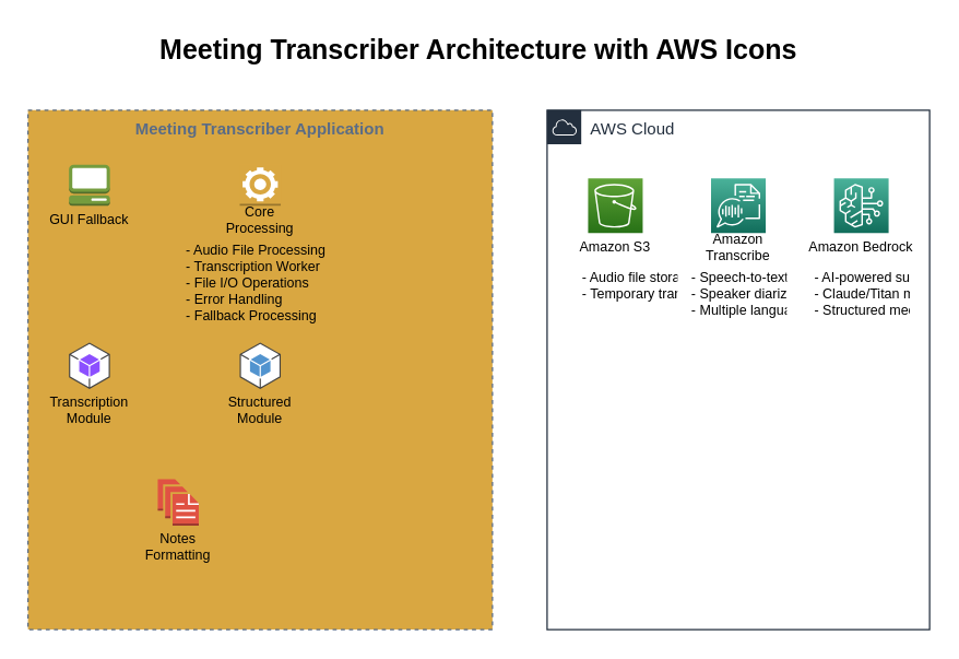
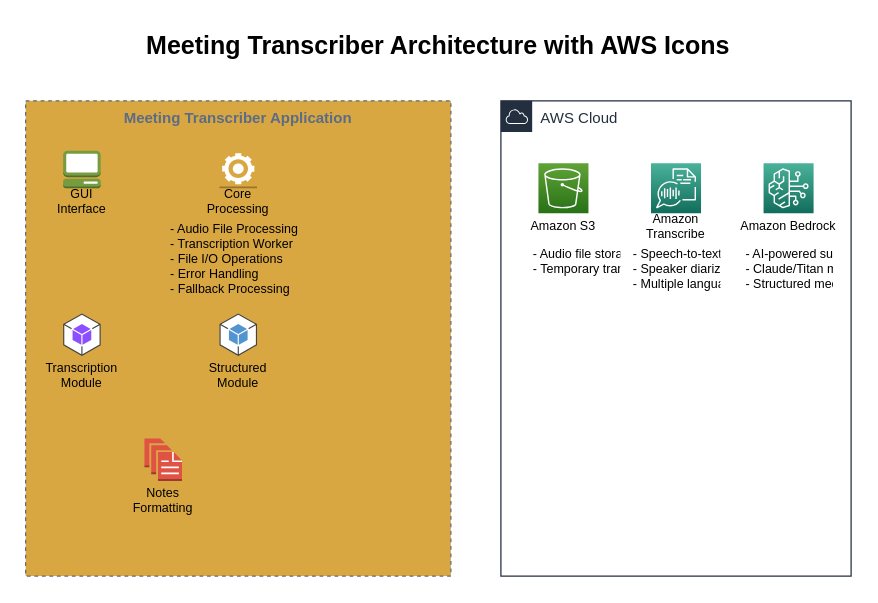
  <mxCell id="0" />
  <mxCell id="1" parent="0" />
  <mxCell id="2" value="Meeting Transcriber Architecture with AWS Icons" style="text;html=1;strokeColor=none;fillColor=none;align=center;verticalAlign=middle;whiteSpace=wrap;rounded=0;fontSize=20;fontStyle=1" vertex="1" parent="1"><mxGeometry x="50" y="20" width="600" height="30" as="geometry" /></mxCell>
  <mxCell id="3" value="AWS Cloud" style="points=[[0,0],[0.25,0],[0.5,0],[0.75,0],[1,0],[1,0.25],[1,0.5],[1,0.75],[1,1],[0.75,1],[0.5,1],[0.25,1],[0,1],[0,0.75],[0,0.5],[0,0.25]];outlineConnect=0;gradientColor=none;html=1;whiteSpace=wrap;fontSize=12;fontStyle=0;container=1;pointerEvents=0;collapsible=0;recursiveResize=0;shape=mxgraph.aws4.group;grIcon=mxgraph.aws4.group_aws_cloud;strokeColor=#232F3E;fillColor=none;verticalAlign=top;align=left;spacingLeft=30;fontColor=#232F3E;dashed=0;" vertex="1" parent="1"><mxGeometry x="400" y="80" width="280" height="380" as="geometry" /></mxCell>
  <mxCell id="4" value="" style="sketch=0;points=[[0,0,0],[0.25,0,0],[0.5,0,0],[0.75,0,0],[1,0,0],[0,1,0],[0.25,1,0],[0.5,1,0],[0.75,1,0],[1,1,0],[0,0.25,0],[0,0.5,0],[0,0.75,0],[1,0.25,0],[1,0.5,0],[1,0.75,0]];outlineConnect=0;fontColor=#232F3E;gradientColor=#60A337;gradientDirection=north;fillColor=#277116;strokeColor=#ffffff;dashed=0;verticalLabelPosition=bottom;verticalAlign=top;align=center;html=1;fontSize=12;fontStyle=0;aspect=fixed;shape=mxgraph.aws4.resourceIcon;resIcon=mxgraph.aws4.s3;" vertex="1" parent="3"><mxGeometry x="30" y="50" width="40" height="40" as="geometry" /></mxCell>
  <mxCell id="5" value="Amazon S3" style="text;html=1;strokeColor=none;fillColor=none;align=center;verticalAlign=middle;whiteSpace=wrap;rounded=0;fontSize=10;" vertex="1" parent="3"><mxGeometry x="20" y="90" width="60" height="20" as="geometry" /></mxCell>
  <mxCell id="6" value="" style="sketch=0;points=[[0,0,0],[0.25,0,0],[0.5,0,0],[0.75,0,0],[1,0,0],[0,1,0],[0.25,1,0],[0.5,1,0],[0.75,1,0],[1,1,0],[0,0.25,0],[0,0.5,0],[0,0.75,0],[1,0.25,0],[1,0.5,0],[1,0.75,0]];outlineConnect=0;fontColor=#232F3E;gradientColor=#4AB29A;gradientDirection=north;fillColor=#116D5B;strokeColor=#ffffff;dashed=0;verticalLabelPosition=bottom;verticalAlign=top;align=center;html=1;fontSize=12;fontStyle=0;aspect=fixed;shape=mxgraph.aws4.resourceIcon;resIcon=mxgraph.aws4.transcribe;" vertex="1" parent="3"><mxGeometry x="120" y="50" width="40" height="40" as="geometry" /></mxCell>
  <mxCell id="7" value="Amazon Transcribe" style="text;html=1;strokeColor=none;fillColor=none;align=center;verticalAlign=middle;whiteSpace=wrap;rounded=0;fontSize=10;" vertex="1" parent="3"><mxGeometry x="100" y="90" width="80" height="20" as="geometry" /></mxCell>
  <mxCell id="8" value="" style="sketch=0;points=[[0,0,0],[0.25,0,0],[0.5,0,0],[0.75,0,0],[1,0,0],[0,1,0],[0.25,1,0],[0.5,1,0],[0.75,1,0],[1,1,0],[0,0.25,0],[0,0.5,0],[0,0.75,0],[1,0.25,0],[1,0.5,0],[1,0.75,0]];outlineConnect=0;fontColor=#232F3E;gradientColor=#4AB29A;gradientDirection=north;fillColor=#116D5B;strokeColor=#ffffff;dashed=0;verticalLabelPosition=bottom;verticalAlign=top;align=center;html=1;fontSize=12;fontStyle=0;aspect=fixed;shape=mxgraph.aws4.resourceIcon;resIcon=mxgraph.aws4.bedrock;" vertex="1" parent="3"><mxGeometry x="210" y="50" width="40" height="40" as="geometry" /></mxCell>
  <mxCell id="9" value="Amazon Bedrock" style="text;html=1;strokeColor=none;fillColor=none;align=center;verticalAlign=middle;whiteSpace=wrap;rounded=0;fontSize=10;" vertex="1" parent="3"><mxGeometry x="190" y="90" width="80" height="20" as="geometry" /></mxCell>
  <mxCell id="10" value="- Audio file storage&#10;- Temporary transcript storage" style="text;html=1;strokeColor=none;fillColor=none;align=left;verticalAlign=top;spacingLeft=4;spacingRight=4;overflow=hidden;rotatable=0;points=[[0,0.5],[1,0.5]];portConstraint=eastwest;fontSize=10;" vertex="1" parent="3"><mxGeometry x="20" y="110" width="80" height="40" as="geometry" /></mxCell>
  <mxCell id="11" value="- Speech-to-text conversion&#10;- Speaker diarization&#10;- Multiple language support" style="text;html=1;strokeColor=none;fillColor=none;align=left;verticalAlign=top;spacingLeft=4;spacingRight=4;overflow=hidden;rotatable=0;points=[[0,0.5],[1,0.5]];portConstraint=eastwest;fontSize=10;" vertex="1" parent="3"><mxGeometry x="100" y="110" width="80" height="50" as="geometry" /></mxCell>
  <mxCell id="12" value="- AI-powered summarization&#10;- Claude/Titan models&#10;- Structured meeting notes" style="text;html=1;strokeColor=none;fillColor=none;align=left;verticalAlign=top;spacingLeft=4;spacingRight=4;overflow=hidden;rotatable=0;points=[[0,0.5],[1,0.5]];portConstraint=eastwest;fontSize=10;" vertex="1" parent="3"><mxGeometry x="190" y="110" width="80" height="50" as="geometry" /></mxCell>
  <mxCell id="13" value="Meeting Transcriber Application" style="fillColor=#d9a741;strokeColor=#5A6C86;dashed=1;verticalAlign=top;fontStyle=1;fontColor=#5A6C86;whiteSpace=wrap;html=1;" vertex="1" parent="1"><mxGeometry x="20" y="80" width="340" height="380" as="geometry" /></mxCell>
  <mxCell id="14" value="" style="outlineConnect=0;dashed=0;verticalLabelPosition=bottom;verticalAlign=top;align=center;html=1;shape=mxgraph.aws3.management_console;fillColor=#759C3E;gradientColor=none;fontSize=10;" vertex="1" parent="1"><mxGeometry x="50" y="120" width="30" height="30" as="geometry" /></mxCell>
- <mxCell id="15" value="GUI Fallback" style="text;html=1;strokeColor=none;fillColor=none;align=center;verticalAlign=middle;whiteSpace=wrap;rounded=0;fontSize=10;" vertex="1" parent="1"><mxGeometry x="35" y="150" width="60" height="20" as="geometry" /></mxCell>
+ <mxCell id="15" value="GUI Interface" style="text;html=1;strokeColor=none;fillColor=none;align=center;verticalAlign=middle;whiteSpace=wrap;rounded=0;fontSize=10;" vertex="1" parent="1"><mxGeometry x="35" y="150" width="60" height="20" as="geometry" /></mxCell>
  <mxCell id="16" value="" style="outlineConnect=0;dashed=0;verticalLabelPosition=bottom;verticalAlign=top;align=center;html=1;shape=mxgraph.aws3.worker;fillColor=#D9A741;gradientColor=none;fontSize=10;" vertex="1" parent="1"><mxGeometry x="175" y="120" width="30" height="30" as="geometry" /></mxCell>
  <mxCell id="17" value="Core Processing" style="text;html=1;strokeColor=none;fillColor=none;align=center;verticalAlign=middle;whiteSpace=wrap;rounded=0;fontSize=10;" vertex="1" parent="1"><mxGeometry x="160" y="150" width="60" height="20" as="geometry" /></mxCell>
  <mxCell id="18" value="- Audio File Processing&#10;- Transcription Worker&#10;- File I/O Operations&#10;- Error Handling&#10;- Fallback Processing" style="text;html=1;strokeColor=none;fillColor=none;align=left;verticalAlign=top;spacingLeft=4;spacingRight=4;overflow=hidden;rotatable=0;points=[[0,0.5],[1,0.5]];portConstraint=eastwest;fontSize=10;" vertex="1" parent="1"><mxGeometry x="130" y="170" width="120" height="70" as="geometry" /></mxCell>
  <mxCell id="19" value="" style="outlineConnect=0;dashed=0;verticalLabelPosition=bottom;verticalAlign=top;align=center;html=1;shape=mxgraph.aws3.android;fillColor=#8C4FFF;gradientColor=none;fontSize=10;" vertex="1" parent="1"><mxGeometry x="50" y="250" width="30" height="34" as="geometry" /></mxCell>
  <mxCell id="20" value="Transcription Module" style="text;html=1;strokeColor=none;fillColor=none;align=center;verticalAlign=middle;whiteSpace=wrap;rounded=0;fontSize=10;" vertex="1" parent="1"><mxGeometry x="35" y="284" width="60" height="30" as="geometry" /></mxCell>
  <mxCell id="21" value="" style="outlineConnect=0;dashed=0;verticalLabelPosition=bottom;verticalAlign=top;align=center;html=1;shape=mxgraph.aws3.android;fillColor=#5294CF;gradientColor=none;fontSize=10;" vertex="1" parent="1"><mxGeometry x="175" y="250" width="30" height="34" as="geometry" /></mxCell>
  <mxCell id="22" value="Structured Module" style="text;html=1;strokeColor=none;fillColor=none;align=center;verticalAlign=middle;whiteSpace=wrap;rounded=0;fontSize=10;" vertex="1" parent="1"><mxGeometry x="160" y="284" width="60" height="30" as="geometry" /></mxCell>
  <mxCell id="23" value="" style="outlineConnect=0;dashed=0;verticalLabelPosition=bottom;verticalAlign=top;align=center;html=1;shape=mxgraph.aws3.documents;fillColor=#E05243;gradientColor=none;fontSize=10;" vertex="1" parent="1"><mxGeometry x="115" y="350" width="30" height="34" as="geometry" /></mxCell>
  <mxCell id="24" value="Notes Formatting" style="text;html=1;strokeColor=none;fillColor=none;align=center;verticalAlign=middle;whiteSpace=wrap;rounded=0;fontSize=10;" vertex="1" parent="1"><mxGeometry x="100" y="384" width="60" height="30" as="geometry" /></mxCell>
